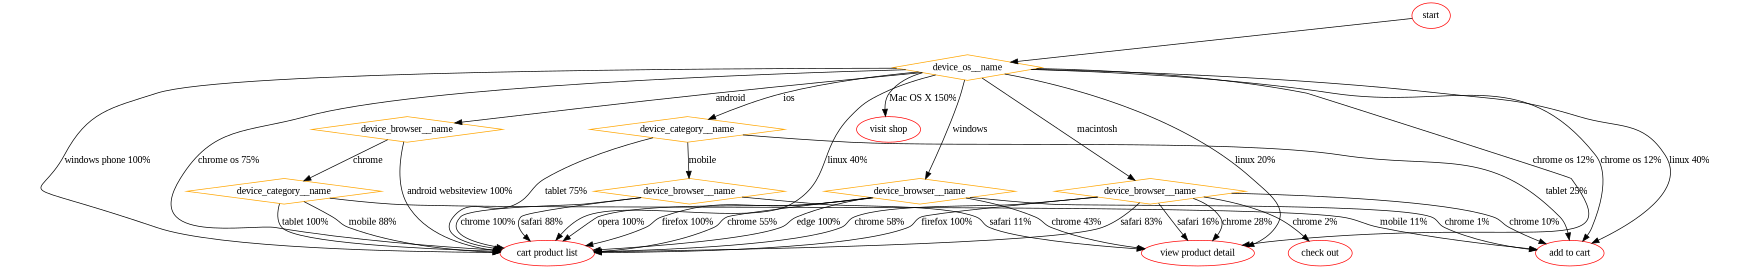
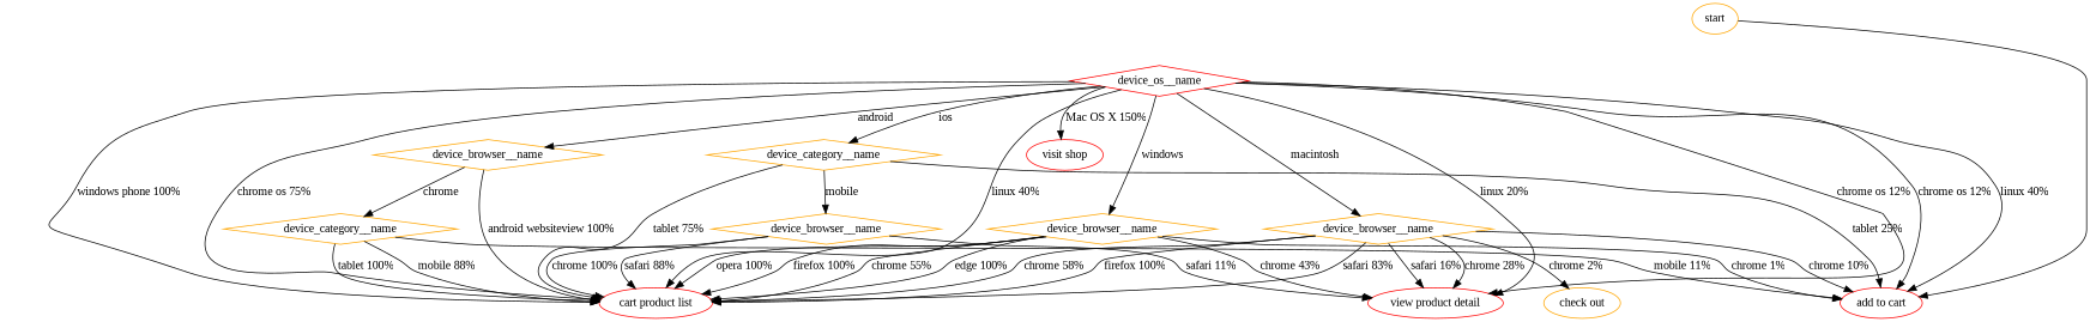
  digraph {
    fontname="Liberation Serif"
    node [color=orange fontname="Liberation Serif" shape=diamond]
    edge [fontname="Liberation Serif"]
-   n1 [color=red label=start shape=oval]
-   n2 [label=device_os__name]
+   n1 [label=start shape=oval]
+   n2 [color=red label=device_os__name]
    n3 [label=device_browser__name]
    n4 [color=red label="view product detail" shape=oval]
    n5 [color=red label="cart product list" shape=oval]
    n6 [color=red label="add to cart" shape=oval]
    n7 [label=device_category__name]
    n8 [label=device_browser__name]
    n9 [color=red label="visit shop" shape=oval]
    n10 [label=device_browser__name]
-   n11 [color=red label="check out" shape=oval]
+   n11 [label="check out" shape=oval]
    n12 [label=device_browser__name]
    n13 [label=device_category__name]
-   n1 -> n2
+   n1 -> n6
    n2 -> n3 [label=macintosh]
    n2 -> n4 [label="chrome os 12%"]
    n2 -> n4 [label="linux 20%"]
    n2 -> n5 [label="windows phone 100%"]
    n2 -> n5 [label="chrome os 75%"]
    n2 -> n5 [label="linux 40%"]
    n2 -> n6 [label="chrome os 12%"]
    n2 -> n6 [label="linux 40%"]
    n2 -> n7 [label=ios]
    n2 -> n8 [label=android]
    n2 -> n9 [label="Mac OS X 150%"]
    n2 -> n10 [label=windows]
    n3 -> n4 [label="safari 16%"]
    n3 -> n4 [label="chrome 28%"]
    n3 -> n5 [label="safari 83%"]
    n3 -> n5 [label="firefox 100%"]
    n3 -> n5 [label="chrome 58%"]
    n3 -> n6 [label="chrome 10%"]
    n3 -> n11 [label="chrome 2%"]
    n7 -> n5 [label="tablet 75%"]
    n7 -> n6 [label="tablet 25%"]
    n7 -> n12 [label=mobile]
    n8 -> n5 [label="android websiteview 100%"]
    n8 -> n13 [label=chrome]
    n10 -> n4 [label="chrome 43%"]
    n10 -> n5 [label="edge 100%"]
    n10 -> n5 [label="opera 100%"]
    n10 -> n5 [label="firefox 100%"]
    n10 -> n5 [label="chrome 55%"]
    n10 -> n6 [label="chrome 1%"]
    n12 -> n4 [label="safari 11%"]
    n12 -> n5 [label="safari 88%"]
    n12 -> n5 [label="chrome 100%"]
    n13 -> n5 [label="mobile 88%"]
    n13 -> n5 [label="tablet 100%"]
    n13 -> n6 [label="mobile 11%"]
  }
